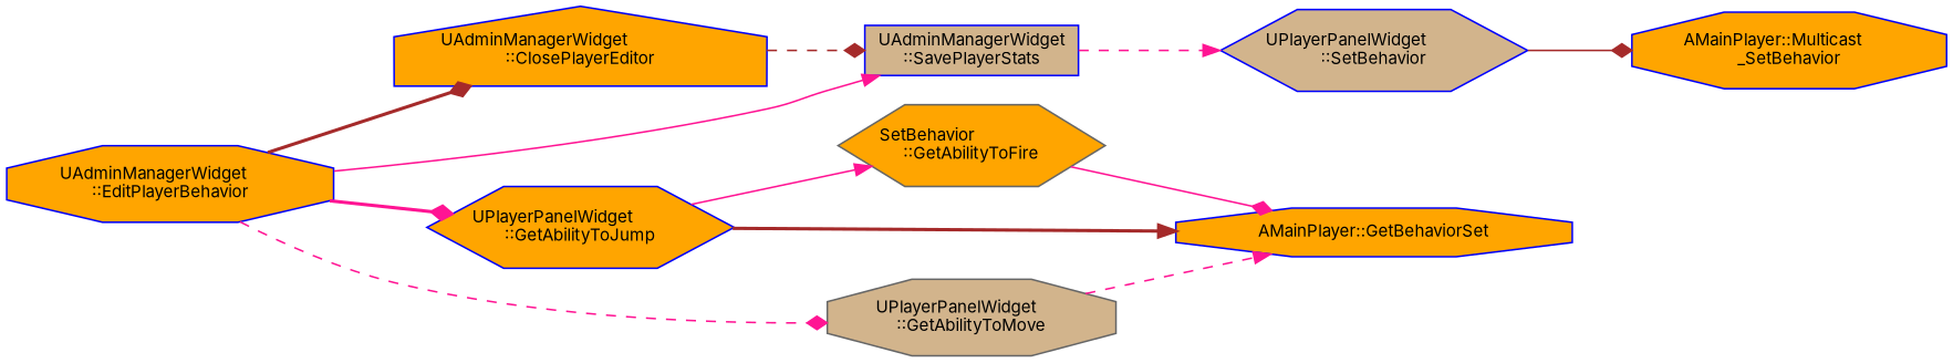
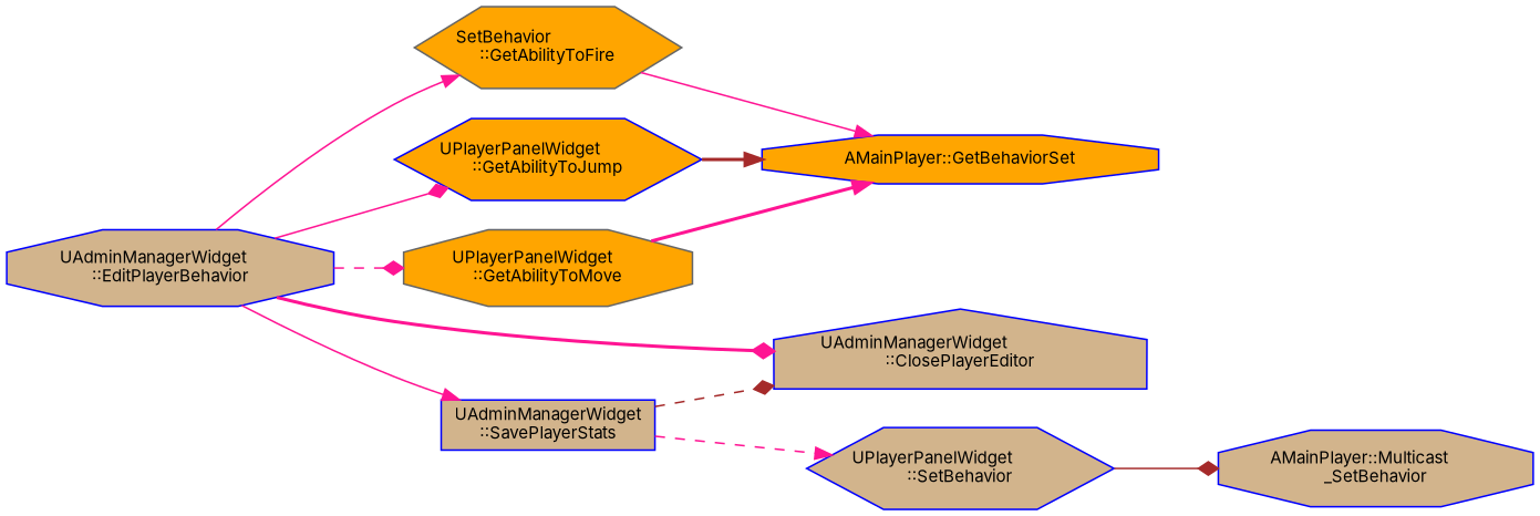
  digraph {
    fontname=Inter
    rankdir=LR
    node [color=blue fillcolor=orange fontname=Inter fontsize=10 shape=octagon style=filled]
    edge [arrowhead=normal color=deeppink fontname=Inter fontsize=10 labelfontname=Helvetica labelfontsize=10 style=solid]
-   n1 [fontcolor=black height=0.2 label="UAdminManagerWidget\l::EditPlayerBehavior" width=0.4]
-   n2 [height=0.2 label="UAdminManagerWidget\l::ClosePlayerEditor" shape=house width=0.4]
+   n1 [fillcolor=tan fontcolor=black height=0.2 label="UAdminManagerWidget\l::EditPlayerBehavior" width=0.4]
+   n2 [fillcolor=tan height=0.2 label="UAdminManagerWidget\l::ClosePlayerEditor" shape=house width=0.4]
    n3 [color=gray40 height=0.2 label="SetBehavior\l::GetAbilityToFire" shape=hexagon width=0.4]
    n4 [height=0.2 label="UPlayerPanelWidget\l::GetAbilityToJump" shape=hexagon width=0.4]
-   n5 [color=gray40 fillcolor=tan height=0.2 label="UPlayerPanelWidget\l::GetAbilityToMove" width=0.4]
+   n5 [color=gray40 height=0.2 label="UPlayerPanelWidget\l::GetAbilityToMove" width=0.4]
    n6 [fillcolor=tan height=0.2 label="UAdminManagerWidget\l::SavePlayerStats" shape=box width=0.4]
    n7 [height=0.2 label="AMainPlayer::GetBehaviorSet" width=0.4]
    n8 [fillcolor=tan height=0.2 label="UPlayerPanelWidget\l::SetBehavior" shape=hexagon width=0.4]
-   n9 [height=0.2 label="AMainPlayer::Multicast\l_SetBehavior" width=0.4]
-   n1 -> n2 [arrowhead=diamond color=brown style=bold]
-   n4 -> n3
-   n1 -> n4 [arrowhead=diamond style=bold]
+   n9 [fillcolor=tan height=0.2 label="AMainPlayer::Multicast\l_SetBehavior" width=0.4]
+   n1 -> n2 [arrowhead=diamond style=bold]
+   n1 -> n3
+   n1 -> n4 [arrowhead=diamond]
    n1 -> n5 [arrowhead=diamond style=dashed]
    n1 -> n6
-   n3 -> n7 [arrowhead=diamond]
+   n3 -> n7
    n4 -> n7 [color=brown style=bold]
-   n5 -> n7 [style=dashed]
-   n2 -> n6 [arrowhead=diamond color=brown style=dashed]
+   n5 -> n7 [style=bold]
+   n6 -> n2 [arrowhead=diamond color=brown style=dashed]
    n6 -> n8 [style=dashed]
    n8 -> n9 [arrowhead=diamond color=brown]
  }
